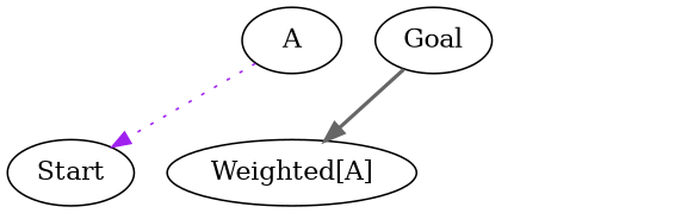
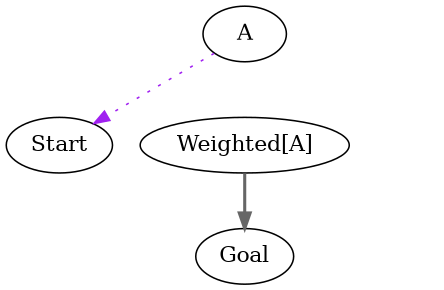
  digraph {
    edge [style=invis]
    A [group=upper]
    Start
    n3 [group=upper label="Weighted[A]"]
    Goal
    n5 [label=PosInt style=invis]
    A -> Start [color=purple style=dotted]
    A -> n3
-   Goal -> n3 [color=gray40 style=bold]
+   n3 -> Goal [color=gray40 style=bold]
    n5 -> n3
  }
